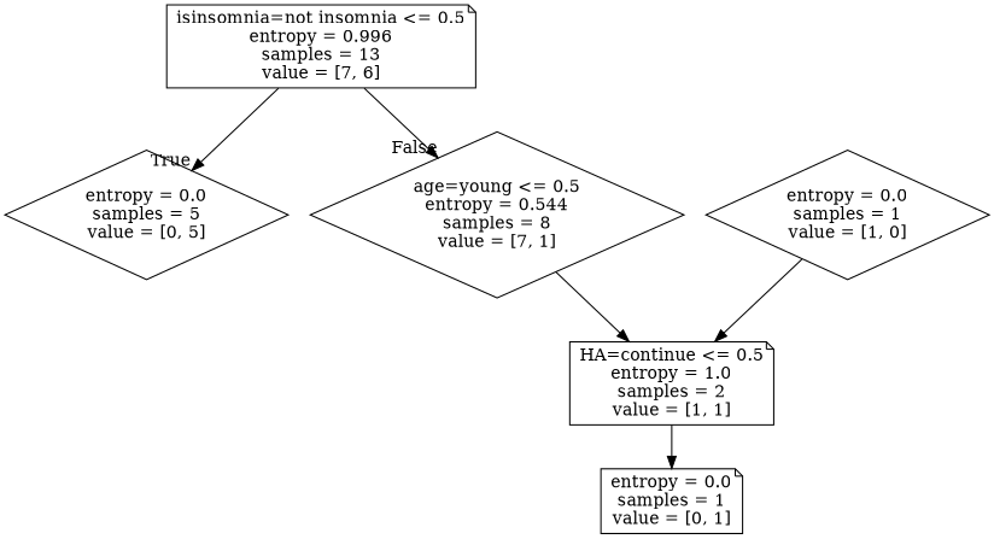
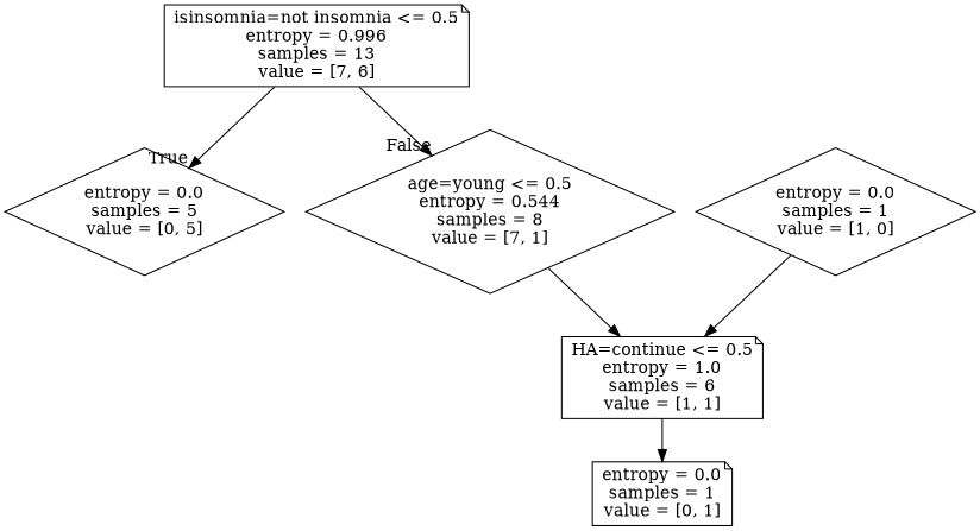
  digraph {
    node [shape=note]
    n1 [label="isinsomnia=not insomnia <= 0.5\nentropy = 0.996\nsamples = 13\nvalue = [7, 6]"]
    n2 [label="entropy = 0.0\nsamples = 5\nvalue = [0, 5]" shape=diamond]
    n3 [label="age=young <= 0.5\nentropy = 0.544\nsamples = 8\nvalue = [7, 1]" shape=diamond]
-   n4 [label="HA=continue <= 0.5\nentropy = 1.0\nsamples = 2\nvalue = [1, 1]"]
+   n4 [label="HA=continue <= 0.5\nentropy = 1.0\nsamples = 6\nvalue = [1, 1]"]
    n5 [label="entropy = 0.0\nsamples = 1\nvalue = [0, 1]"]
    n6 [label="entropy = 0.0\nsamples = 1\nvalue = [1, 0]" shape=diamond]
    n1 -> n2 [headlabel=True labelangle=45 labeldistance=2.5]
    n1 -> n3 [headlabel=False labelangle=-45 labeldistance=2.5]
    n3 -> n4
    n4 -> n5
    n6 -> n4
  }
